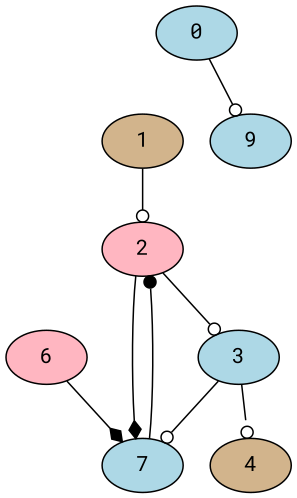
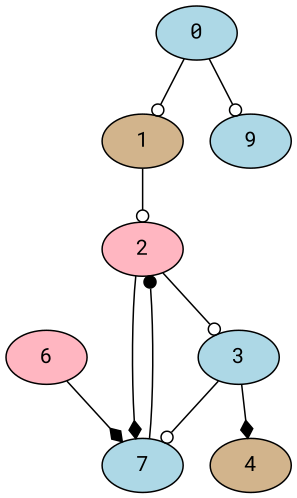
  digraph {
    fontname="Roboto Mono"
    node [fillcolor=lightblue fontname="Roboto Mono" style=filled]
    edge [arrowhead=odot fontname="Roboto Mono"]
    1 [fillcolor=tan]
    0
    9
    2 [fillcolor=lightpink]
    3
    7
    4 [fillcolor=tan]
    6 [fillcolor=lightpink]
    1 -> 2
+   0 -> 1
    0 -> 9
    2 -> 3
    2 -> 7 [arrowhead=diamond]
    3 -> 7
-   3 -> 4
+   3 -> 4 [arrowhead=diamond]
    7 -> 2 [arrowhead=dot]
    6 -> 7 [arrowhead=diamond]
  }
